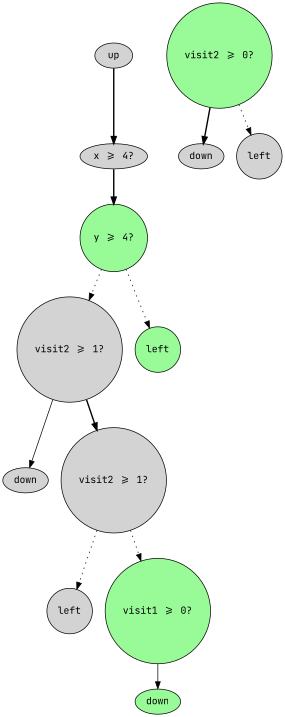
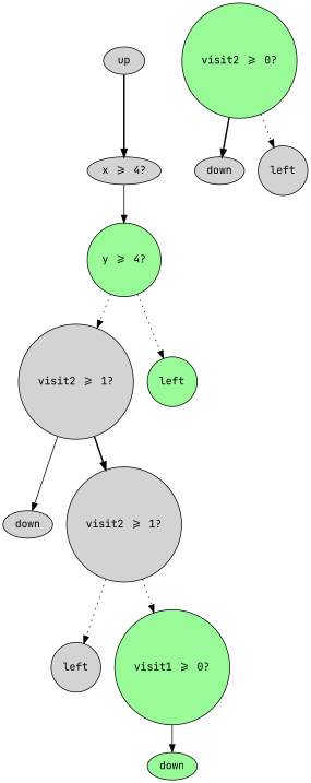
  digraph {
    fontname="JetBrains Mono"
    node [fillcolor=lightgrey fontname="JetBrains Mono" shape=circle style=filled]
    edge [fontname="JetBrains Mono" style=dotted]
    n1 [label="x >= 4?" shape=ellipse]
    n2 [fillcolor=palegreen label="y >= 4?"]
    n3 [label="visit2 >= 1?"]
    n4 [fillcolor=palegreen label=left]
    n5 [label=up shape=ellipse]
    n6 [label=down shape=ellipse]
    n7 [label="visit2 >= 1?"]
    n8 [label=left]
    n9 [fillcolor=palegreen label="visit1 >= 0?"]
    n10 [fillcolor=palegreen label=down shape=ellipse]
    n11 [fillcolor=palegreen label="visit2 >= 0?"]
    n12 [label=down shape=ellipse]
    n13 [label=left]
-   n1 -> n2 [style=bold]
+   n1 -> n2 [style=solid]
    n2 -> n3
    n2 -> n4
    n3 -> n6 [style=solid]
    n3 -> n7 [style=bold]
    n5 -> n1 [style=bold]
    n7 -> n8
    n7 -> n9
    n9 -> n10 [style=solid]
    n11 -> n12 [style=bold]
    n11 -> n13
  }
